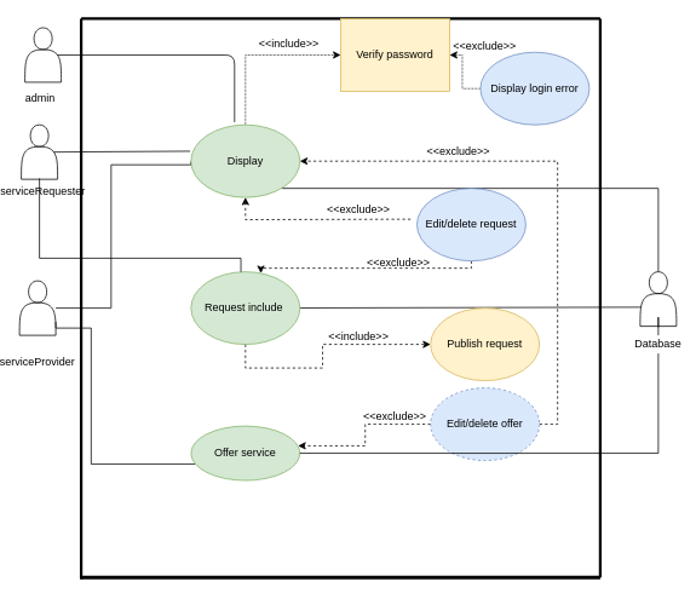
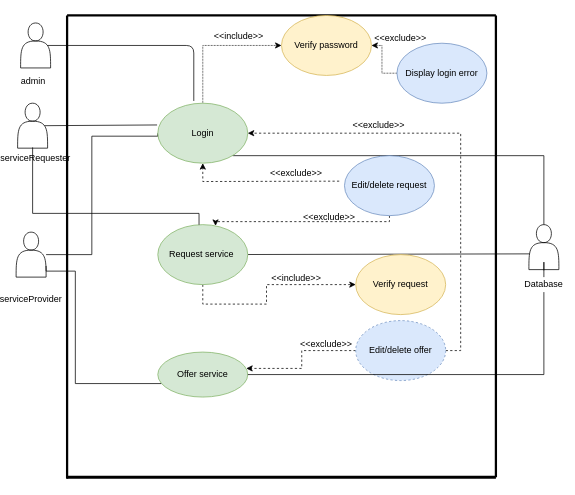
  <mxCell id="0" />
  <mxCell id="1" parent="0" />
  <mxCell id="2" value="" style="shape=actor;whiteSpace=wrap;html=1;fontSize=12;" vertex="1" parent="1"><mxGeometry x="22" y="137" width="40" height="60" as="geometry" /></mxCell>
  <mxCell id="3" style="edgeStyle=orthogonalEdgeStyle;rounded=0;orthogonalLoop=1;jettySize=auto;html=1;endArrow=none;endFill=0;fontSize=12;entryX=0;entryY=0.5;entryDx=0;entryDy=0;" edge="1" parent="1" source="4" target="12"><mxGeometry relative="1" as="geometry"><mxPoint x="286" y="207" as="targetPoint" /><Array as="points"><mxPoint x="121" y="339" /><mxPoint x="121" y="181" /></Array></mxGeometry></mxCell>
  <mxCell id="4" value="" style="shape=actor;whiteSpace=wrap;html=1;fontSize=12;" vertex="1" parent="1"><mxGeometry x="20" y="309" width="40" height="60" as="geometry" /></mxCell>
  <mxCell id="5" value="" style="shape=actor;whiteSpace=wrap;html=1;fontSize=12;" vertex="1" parent="1"><mxGeometry x="26" y="30" width="40" height="60" as="geometry" /></mxCell>
  <mxCell id="6" value="" style="endArrow=none;html=1;fontSize=12;strokeWidth=3;" edge="1" parent="1"><mxGeometry width="50" height="50" relative="1" as="geometry"><mxPoint x="88" y="20" as="sourcePoint" /><mxPoint x="660" y="20" as="targetPoint" /></mxGeometry></mxCell>
  <mxCell id="7" value="" style="endArrow=none;html=1;fontSize=12;strokeWidth=3;" edge="1" parent="1"><mxGeometry width="50" height="50" relative="1" as="geometry"><mxPoint x="88" y="638" as="sourcePoint" /><mxPoint x="88" y="20" as="targetPoint" /></mxGeometry></mxCell>
  <mxCell id="8" value="" style="endArrow=none;html=1;fontSize=12;strokeWidth=3;" edge="1" parent="1"><mxGeometry width="50" height="50" relative="1" as="geometry"><mxPoint x="660" y="636" as="sourcePoint" /><mxPoint x="660" y="20" as="targetPoint" /></mxGeometry></mxCell>
  <mxCell id="9" value="" style="rounded=0;orthogonalLoop=1;jettySize=auto;html=1;fontSize=12;endArrow=none;endFill=0;exitX=0.5;exitY=0;exitDx=0;exitDy=0;edgeStyle=orthogonalEdgeStyle;" edge="1" parent="1" source="10" target="12"><mxGeometry relative="1" as="geometry"><mxPoint x="624" y="309" as="targetPoint" /><Array as="points"><mxPoint x="724" y="207" /></Array></mxGeometry></mxCell>
  <mxCell id="10" value="" style="shape=actor;whiteSpace=wrap;html=1;fontSize=12;" vertex="1" parent="1"><mxGeometry x="704" y="299" width="40" height="60" as="geometry" /></mxCell>
  <mxCell id="11" value="" style="edgeStyle=orthogonalEdgeStyle;rounded=0;orthogonalLoop=1;jettySize=auto;html=1;fontSize=12;dashed=1;dashPattern=1 1;entryX=0;entryY=0.5;entryDx=0;entryDy=0;" edge="1" parent="1" source="12" target="17"><mxGeometry relative="1" as="geometry"><mxPoint x="346" y="61" as="targetPoint" /><Array as="points"><mxPoint x="269" y="60" /></Array></mxGeometry></mxCell>
- <mxCell id="12" value="Display" style="ellipse;whiteSpace=wrap;html=1;fontSize=12;fillColor=#d5e8d4;strokeColor=#82b366;" vertex="1" parent="1"><mxGeometry x="209" y="137" width="120" height="80" as="geometry" /></mxCell>
+ <mxCell id="12" value="Login" style="ellipse;whiteSpace=wrap;html=1;fontSize=12;fillColor=#d5e8d4;strokeColor=#82b366;" vertex="1" parent="1"><mxGeometry x="209" y="137" width="120" height="80" as="geometry" /></mxCell>
  <mxCell id="13" value="" style="rounded=0;orthogonalLoop=1;jettySize=auto;html=1;fontSize=12;endArrow=none;endFill=0;entryX=0.025;entryY=0.65;entryDx=0;entryDy=0;entryPerimeter=0;" edge="1" parent="1" source="15" target="10"><mxGeometry relative="1" as="geometry"><mxPoint x="693" y="337" as="targetPoint" /></mxGeometry></mxCell>
  <mxCell id="14" style="edgeStyle=orthogonalEdgeStyle;rounded=0;orthogonalLoop=1;jettySize=auto;html=1;exitX=0.5;exitY=1;exitDx=0;exitDy=0;entryX=0;entryY=0.5;entryDx=0;entryDy=0;endArrow=classic;endFill=1;fontSize=12;dashed=1;" edge="1" parent="1" source="15" target="16"><mxGeometry relative="1" as="geometry"><Array as="points"><mxPoint x="280" y="405" /><mxPoint x="354" y="405" /><mxPoint x="354" y="389" /></Array></mxGeometry></mxCell>
- <mxCell id="15" value="Request include&amp;nbsp;" style="ellipse;whiteSpace=wrap;html=1;fontSize=12;fillColor=#d5e8d4;strokeColor=#82b366;" vertex="1" parent="1"><mxGeometry x="209" y="299" width="120" height="80" as="geometry" /></mxCell>
- <mxCell id="16" value="Publish request" style="ellipse;whiteSpace=wrap;html=1;fontSize=12;fillColor=#fff2cc;strokeColor=#d6b656;" vertex="1" parent="1"><mxGeometry x="473" y="339" width="120" height="80" as="geometry" /></mxCell>
- <mxCell id="17" value="Verify password" style="whiteSpace=wrap;html=1;fontSize=12;fillColor=#fff2cc;strokeColor=#d6b656;rounded=0;" vertex="1" parent="1"><mxGeometry x="374" y="20" width="120" height="80" as="geometry" /></mxCell>
+ <mxCell id="15" value="Request service&amp;nbsp;" style="ellipse;whiteSpace=wrap;html=1;fontSize=12;fillColor=#d5e8d4;strokeColor=#82b366;" vertex="1" parent="1"><mxGeometry x="209" y="299" width="120" height="80" as="geometry" /></mxCell>
+ <mxCell id="16" value="Verify request" style="ellipse;whiteSpace=wrap;html=1;fontSize=12;fillColor=#fff2cc;strokeColor=#d6b656;" vertex="1" parent="1"><mxGeometry x="473" y="339" width="120" height="80" as="geometry" /></mxCell>
+ <mxCell id="17" value="Verify password" style="ellipse;whiteSpace=wrap;html=1;fontSize=12;fillColor=#fff2cc;strokeColor=#d6b656;" vertex="1" parent="1"><mxGeometry x="374" y="20" width="120" height="80" as="geometry" /></mxCell>
  <mxCell id="18" value="" style="edgeStyle=orthogonalEdgeStyle;rounded=0;orthogonalLoop=1;jettySize=auto;html=1;dashed=1;dashPattern=1 1;fontSize=12;" edge="1" parent="1" source="19" target="17"><mxGeometry relative="1" as="geometry" /></mxCell>
  <mxCell id="19" value="Display login error" style="ellipse;whiteSpace=wrap;html=1;fontSize=12;fillColor=#dae8fc;strokeColor=#6c8ebf;" vertex="1" parent="1"><mxGeometry x="528" y="57" width="120" height="80" as="geometry" /></mxCell>
  <mxCell id="20" value="" style="endArrow=none;html=1;fontSize=12;entryX=-0.008;entryY=0.363;entryDx=0;entryDy=0;entryPerimeter=0;endFill=0;exitX=0.9;exitY=0.5;exitDx=0;exitDy=0;exitPerimeter=0;" edge="1" parent="1" source="2" target="12"><mxGeometry width="50" height="50" relative="1" as="geometry"><mxPoint x="62" y="162" as="sourcePoint" /><mxPoint x="446" y="218" as="targetPoint" /></mxGeometry></mxCell>
  <mxCell id="21" value="" style="endArrow=none;html=1;fontSize=12;exitX=0.9;exitY=0.5;exitDx=0;exitDy=0;exitPerimeter=0;endFill=0;edgeStyle=orthogonalEdgeStyle;entryX=0.4;entryY=-0.037;entryDx=0;entryDy=0;entryPerimeter=0;" edge="1" parent="1" source="5" target="12"><mxGeometry width="50" height="50" relative="1" as="geometry"><mxPoint x="88" y="163" as="sourcePoint" /><mxPoint x="110" y="163" as="targetPoint" /></mxGeometry></mxCell>
  <mxCell id="22" style="edgeStyle=orthogonalEdgeStyle;rounded=0;orthogonalLoop=1;jettySize=auto;html=1;fontSize=12;endArrow=none;endFill=0;" edge="1" parent="1" target="15"><mxGeometry relative="1" as="geometry"><mxPoint x="42" y="196" as="sourcePoint" /><Array as="points"><mxPoint x="42" y="284" /><mxPoint x="264" y="284" /></Array></mxGeometry></mxCell>
  <mxCell id="23" value="serviceRequester" style="text;html=1;strokeColor=none;fillColor=none;align=center;verticalAlign=middle;whiteSpace=wrap;rounded=0;fontSize=12;" vertex="1" parent="1"><mxGeometry x="26" y="201" width="40" height="20" as="geometry" /></mxCell>
  <mxCell id="24" style="edgeStyle=orthogonalEdgeStyle;rounded=0;orthogonalLoop=1;jettySize=auto;html=1;fontSize=12;endArrow=none;endFill=0;exitX=1;exitY=0.75;exitDx=0;exitDy=0;" edge="1" parent="1" source="4" target="32"><mxGeometry relative="1" as="geometry"><mxPoint x="66" y="361" as="sourcePoint" /><Array as="points"><mxPoint x="60" y="361" /><mxPoint x="99" y="361" /><mxPoint x="99" y="511" /></Array></mxGeometry></mxCell>
  <mxCell id="25" value="&amp;lt;&amp;lt;exclude&amp;gt;&amp;gt;" style="text;html=1;strokeColor=none;fillColor=none;align=center;verticalAlign=middle;whiteSpace=wrap;rounded=0;fontSize=12;" vertex="1" parent="1"><mxGeometry x="513" y="42" width="40" height="15" as="geometry" /></mxCell>
  <mxCell id="26" value="&amp;lt;&amp;lt;include&amp;gt;&amp;gt;" style="text;html=1;strokeColor=none;fillColor=none;align=center;verticalAlign=middle;whiteSpace=wrap;rounded=0;fontSize=12;" vertex="1" parent="1"><mxGeometry x="297" y="36" width="40" height="24" as="geometry" /></mxCell>
  <mxCell id="27" style="edgeStyle=orthogonalEdgeStyle;rounded=0;orthogonalLoop=1;jettySize=auto;html=1;fontSize=12;dashed=1;" edge="1" parent="1" source="29" target="15"><mxGeometry relative="1" as="geometry"><Array as="points"><mxPoint x="518" y="295" /><mxPoint x="286" y="295" /></Array></mxGeometry></mxCell>
  <mxCell id="28" style="edgeStyle=orthogonalEdgeStyle;rounded=0;orthogonalLoop=1;jettySize=auto;html=1;dashed=1;endArrow=classic;endFill=1;fontSize=12;entryX=0.5;entryY=1;entryDx=0;entryDy=0;" edge="1" parent="1" target="12"><mxGeometry relative="1" as="geometry"><mxPoint x="451" y="241" as="sourcePoint" /></mxGeometry></mxCell>
  <mxCell id="29" value="Edit/delete request" style="ellipse;whiteSpace=wrap;html=1;fontSize=12;fillColor=#dae8fc;strokeColor=#6c8ebf;" vertex="1" parent="1"><mxGeometry x="458" y="207" width="120" height="80" as="geometry" /></mxCell>
  <mxCell id="30" value="&amp;lt;&amp;lt;exclude&amp;gt;&amp;gt;" style="text;html=1;strokeColor=none;fillColor=none;align=center;verticalAlign=middle;whiteSpace=wrap;rounded=0;fontSize=12;" vertex="1" parent="1"><mxGeometry x="418" y="279" width="40" height="20" as="geometry" /></mxCell>
  <mxCell id="31" style="edgeStyle=orthogonalEdgeStyle;rounded=0;orthogonalLoop=1;jettySize=auto;html=1;fontSize=12;endArrow=none;endFill=0;" edge="1" parent="1" source="43"><mxGeometry relative="1" as="geometry"><mxPoint x="724" y="360" as="targetPoint" /></mxGeometry></mxCell>
  <mxCell id="32" value="Offer service" style="ellipse;whiteSpace=wrap;html=1;fontSize=12;fillColor=#d5e8d4;strokeColor=#82b366;" vertex="1" parent="1"><mxGeometry x="209" y="469" width="120" height="60" as="geometry" /></mxCell>
  <mxCell id="33" style="edgeStyle=orthogonalEdgeStyle;rounded=0;orthogonalLoop=1;jettySize=auto;html=1;entryX=0.983;entryY=0.363;entryDx=0;entryDy=0;entryPerimeter=0;fontSize=12;dashed=1;" edge="1" parent="1" source="35" target="32"><mxGeometry relative="1" as="geometry" /></mxCell>
  <mxCell id="34" style="edgeStyle=orthogonalEdgeStyle;rounded=0;orthogonalLoop=1;jettySize=auto;html=1;exitX=1;exitY=0.5;exitDx=0;exitDy=0;entryX=1;entryY=0.5;entryDx=0;entryDy=0;dashed=1;endArrow=classic;endFill=1;fontSize=12;" edge="1" parent="1" source="35" target="12"><mxGeometry relative="1" as="geometry" /></mxCell>
  <mxCell id="35" value="Edit/delete offer" style="ellipse;whiteSpace=wrap;html=1;fontSize=12;fillColor=#dae8fc;strokeColor=#6c8ebf;dashed=1;" vertex="1" parent="1"><mxGeometry x="473" y="427" width="120" height="80" as="geometry" /></mxCell>
  <mxCell id="36" value="&amp;lt;&amp;lt;exclude&amp;gt;&amp;gt;" style="text;html=1;strokeColor=none;fillColor=none;align=center;verticalAlign=middle;whiteSpace=wrap;rounded=0;fontSize=12;" vertex="1" parent="1"><mxGeometry x="414" y="449" width="40" height="20" as="geometry" /></mxCell>
  <mxCell id="37" value="admin" style="text;html=1;strokeColor=none;fillColor=none;align=center;verticalAlign=middle;whiteSpace=wrap;rounded=0;fontSize=12;" vertex="1" parent="1"><mxGeometry x="35" y="97" width="16" height="22" as="geometry" /></mxCell>
  <mxCell id="38" value="serviceProvider" style="text;html=1;strokeColor=none;fillColor=none;align=center;verticalAlign=middle;whiteSpace=wrap;rounded=0;fontSize=12;" vertex="1" parent="1"><mxGeometry x="20" y="389" width="40" height="20" as="geometry" /></mxCell>
  <mxCell id="39" value="&amp;lt;&amp;lt;include&amp;gt;&amp;gt;" style="text;html=1;strokeColor=none;fillColor=none;align=center;verticalAlign=middle;whiteSpace=wrap;rounded=0;fontSize=12;" vertex="1" parent="1"><mxGeometry x="374" y="359" width="40" height="24" as="geometry" /></mxCell>
  <mxCell id="40" value="&amp;lt;&amp;lt;exclude&amp;gt;&amp;gt;" style="text;html=1;strokeColor=none;fillColor=none;align=center;verticalAlign=middle;whiteSpace=wrap;rounded=0;fontSize=12;" vertex="1" parent="1"><mxGeometry x="374" y="221" width="40" height="20" as="geometry" /></mxCell>
  <mxCell id="41" value="&amp;lt;&amp;lt;exclude&amp;gt;&amp;gt;" style="text;html=1;strokeColor=none;fillColor=none;align=center;verticalAlign=middle;whiteSpace=wrap;rounded=0;fontSize=12;" vertex="1" parent="1"><mxGeometry x="484" y="157" width="40" height="20" as="geometry" /></mxCell>
  <mxCell id="42" value="" style="endArrow=none;html=1;fontSize=12;endSize=5;strokeWidth=4;" edge="1" parent="1"><mxGeometry width="50" height="50" relative="1" as="geometry"><mxPoint x="88" y="636" as="sourcePoint" /><mxPoint x="660" y="636" as="targetPoint" /></mxGeometry></mxCell>
  <mxCell id="43" value="Database" style="text;html=1;strokeColor=none;fillColor=none;align=center;verticalAlign=middle;whiteSpace=wrap;rounded=0;fontSize=12;" vertex="1" parent="1"><mxGeometry x="704" y="369" width="40" height="20" as="geometry" /></mxCell>
  <mxCell id="44" style="edgeStyle=orthogonalEdgeStyle;rounded=0;orthogonalLoop=1;jettySize=auto;html=1;fontSize=12;endArrow=none;endFill=0;" edge="1" parent="1" source="32" target="43"><mxGeometry relative="1" as="geometry"><mxPoint x="329" y="509" as="sourcePoint" /><mxPoint x="724" y="360" as="targetPoint" /></mxGeometry></mxCell>
